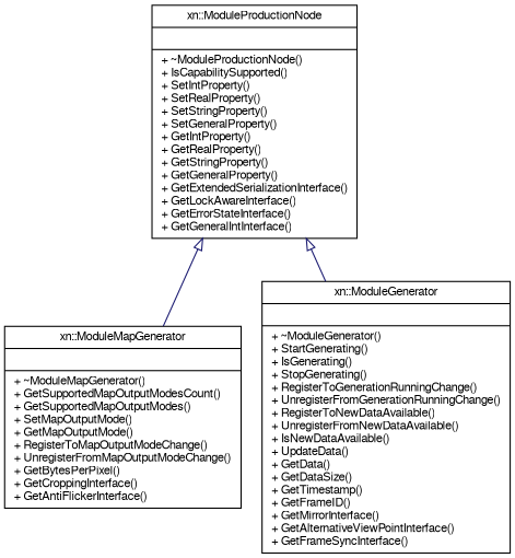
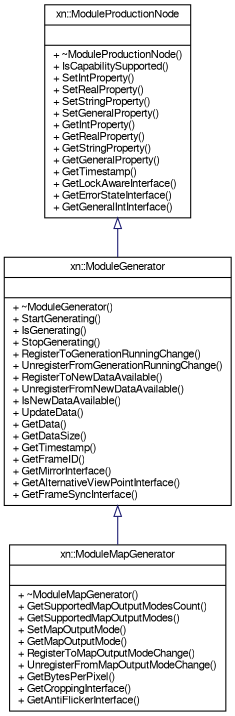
  digraph {
    node [color=black fillcolor=white fontname=FreeSans fontsize=10 shape=record style=filled]
    edge [arrowtail=empty color=midnightblue dir=back fontname=FreeSans fontsize=10 labelfontname=FreeSans labelfontsize=10 style=solid]
    n1 [height=0.2 label="{xn::ModuleMapGenerator\n||+ ~ModuleMapGenerator()\l+ GetSupportedMapOutputModesCount()\l+ GetSupportedMapOutputModes()\l+ SetMapOutputMode()\l+ GetMapOutputMode()\l+ RegisterToMapOutputModeChange()\l+ UnregisterFromMapOutputModeChange()\l+ GetBytesPerPixel()\l+ GetCroppingInterface()\l+ GetAntiFlickerInterface()\l}" width=0.4]
    n2 [height=0.2 label="{xn::ModuleGenerator\n||+ ~ModuleGenerator()\l+ StartGenerating()\l+ IsGenerating()\l+ StopGenerating()\l+ RegisterToGenerationRunningChange()\l+ UnregisterFromGenerationRunningChange()\l+ RegisterToNewDataAvailable()\l+ UnregisterFromNewDataAvailable()\l+ IsNewDataAvailable()\l+ UpdateData()\l+ GetData()\l+ GetDataSize()\l+ GetTimestamp()\l+ GetFrameID()\l+ GetMirrorInterface()\l+ GetAlternativeViewPointInterface()\l+ GetFrameSyncInterface()\l}" width=0.4]
-   n3 [height=0.2 label="{xn::ModuleProductionNode\n||+ ~ModuleProductionNode()\l+ IsCapabilitySupported()\l+ SetIntProperty()\l+ SetRealProperty()\l+ SetStringProperty()\l+ SetGeneralProperty()\l+ GetIntProperty()\l+ GetRealProperty()\l+ GetStringProperty()\l+ GetGeneralProperty()\l+ GetExtendedSerializationInterface()\l+ GetLockAwareInterface()\l+ GetErrorStateInterface()\l+ GetGeneralIntInterface()\l}" width=0.4]
-   n3 -> n1
+   n3 [height=0.2 label="{xn::ModuleProductionNode\n||+ ~ModuleProductionNode()\l+ IsCapabilitySupported()\l+ SetIntProperty()\l+ SetRealProperty()\l+ SetStringProperty()\l+ SetGeneralProperty()\l+ GetIntProperty()\l+ GetRealProperty()\l+ GetStringProperty()\l+ GetGeneralProperty()\l+ GetTimestamp()\l+ GetLockAwareInterface()\l+ GetErrorStateInterface()\l+ GetGeneralIntInterface()\l}" width=0.4]
+   n2 -> n1
    n3 -> n2
  }
